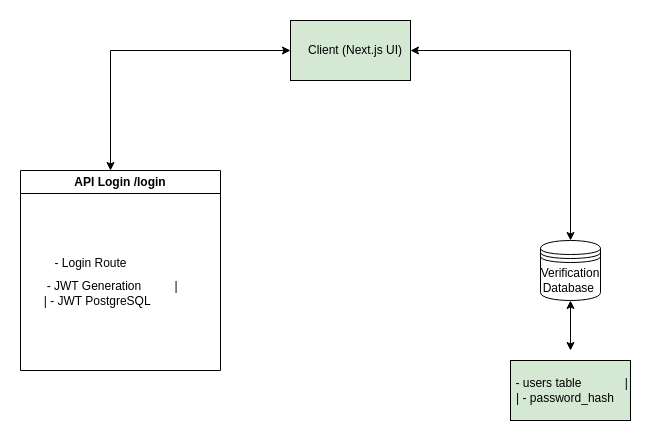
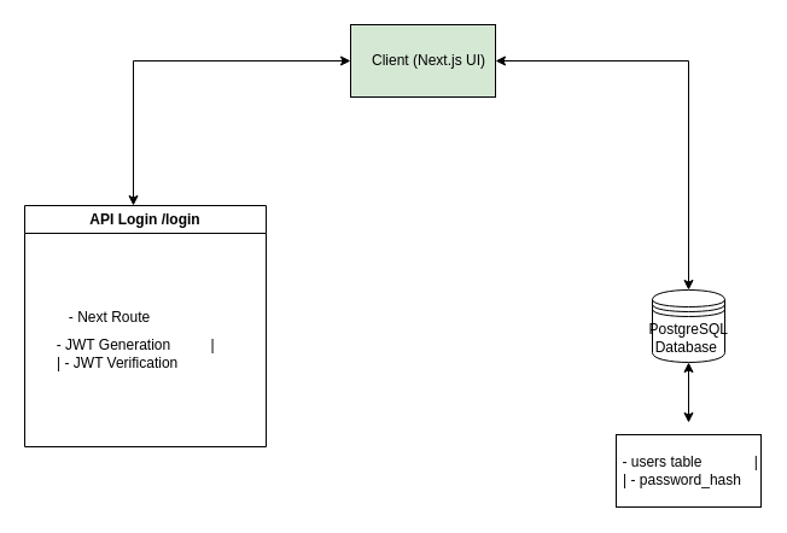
  <mxCell id="0" />
  <mxCell id="1" parent="0" />
  <mxCell id="2" value="&amp;nbsp; &amp;nbsp; Client (Next.js UI)&amp;nbsp;" style="rounded=0;whiteSpace=wrap;html=1;fillColor=#d5e8d4;" vertex="1" parent="1"><mxGeometry x="290" y="20" width="120" height="60" as="geometry" /></mxCell>
- <mxCell id="3" value="Verification Database&amp;nbsp;" style="shape=datastore;whiteSpace=wrap;html=1;" vertex="1" parent="1"><mxGeometry x="540" y="240" width="60" height="60" as="geometry" /></mxCell>
+ <mxCell id="3" value="PostgreSQL Database&amp;nbsp;" style="shape=datastore;whiteSpace=wrap;html=1;" vertex="1" parent="1"><mxGeometry x="540" y="240" width="60" height="60" as="geometry" /></mxCell>
  <mxCell id="4" value="API Login /login" style="swimlane;whiteSpace=wrap;html=1;" vertex="1" parent="1"><mxGeometry x="20" y="170" width="200" height="200" as="geometry" /></mxCell>
- <mxCell id="5" value="&lt;div&gt;&amp;nbsp;- JWT Generation&amp;nbsp; &amp;nbsp; &amp;nbsp; &amp;nbsp; &amp;nbsp; |&lt;/div&gt;&lt;div&gt;| - JWT PostgreSQL&amp;nbsp; &amp;nbsp; &amp;nbsp; &amp;nbsp;&amp;nbsp;&lt;/div&gt;" style="text;html=1;align=center;verticalAlign=middle;resizable=0;points=[];autosize=1;strokeColor=none;fillColor=none;" vertex="1" parent="4"><mxGeometry x="10" y="103" width="160" height="40" as="geometry" /></mxCell>
- <mxCell id="6" value="- Login Route" style="text;html=1;align=center;verticalAlign=middle;resizable=0;points=[];autosize=1;strokeColor=none;fillColor=none;" vertex="1" parent="1"><mxGeometry x="40" y="248" width="100" height="30" as="geometry" /></mxCell>
- <mxCell id="7" value="&lt;div&gt;&amp;nbsp;- users table&amp;nbsp; &amp;nbsp; &amp;nbsp; &amp;nbsp; &amp;nbsp; &amp;nbsp; &amp;nbsp;|&lt;/div&gt;&lt;div&gt;| - password_hash&amp;nbsp; &amp;nbsp;&lt;/div&gt;" style="rounded=0;whiteSpace=wrap;html=1;fillColor=#d5e8d4;" vertex="1" parent="1"><mxGeometry x="510" y="360" width="120" height="60" as="geometry" /></mxCell>
+ <mxCell id="5" value="&lt;div&gt;&amp;nbsp;- JWT Generation&amp;nbsp; &amp;nbsp; &amp;nbsp; &amp;nbsp; &amp;nbsp; |&lt;/div&gt;&lt;div&gt;| - JWT Verification&amp;nbsp; &amp;nbsp; &amp;nbsp; &amp;nbsp;&amp;nbsp;&lt;/div&gt;" style="text;html=1;align=center;verticalAlign=middle;resizable=0;points=[];autosize=1;strokeColor=none;fillColor=none;" vertex="1" parent="4"><mxGeometry x="10" y="103" width="160" height="40" as="geometry" /></mxCell>
+ <mxCell id="6" value="- Next Route" style="text;html=1;align=center;verticalAlign=middle;resizable=0;points=[];autosize=1;strokeColor=none;fillColor=none;" vertex="1" parent="1"><mxGeometry x="40" y="248" width="100" height="30" as="geometry" /></mxCell>
+ <mxCell id="7" value="&lt;div&gt;&amp;nbsp;- users table&amp;nbsp; &amp;nbsp; &amp;nbsp; &amp;nbsp; &amp;nbsp; &amp;nbsp; &amp;nbsp;|&lt;/div&gt;&lt;div&gt;| - password_hash&amp;nbsp; &amp;nbsp;&lt;/div&gt;" style="rounded=0;whiteSpace=wrap;html=1;" vertex="1" parent="1"><mxGeometry x="510" y="360" width="120" height="60" as="geometry" /></mxCell>
  <mxCell id="8" value="" style="endArrow=classic;startArrow=classic;html=1;rounded=0;entryX=0;entryY=0.5;entryDx=0;entryDy=0;" edge="1" parent="1" target="2"><mxGeometry width="50" height="50" relative="1" as="geometry"><mxPoint x="110" y="170" as="sourcePoint" /><mxPoint x="110" y="50" as="targetPoint" /><Array as="points"><mxPoint x="110" y="50" /></Array></mxGeometry></mxCell>
  <mxCell id="9" value="" style="endArrow=classic;startArrow=classic;html=1;rounded=0;entryX=0.5;entryY=0;entryDx=0;entryDy=0;" edge="1" parent="1" target="3"><mxGeometry width="50" height="50" relative="1" as="geometry"><mxPoint x="410" y="50" as="sourcePoint" /><mxPoint x="460" y="0" as="targetPoint" /><Array as="points"><mxPoint x="570" y="50" /></Array></mxGeometry></mxCell>
  <mxCell id="10" value="" style="endArrow=classic;startArrow=classic;html=1;rounded=0;" edge="1" parent="1"><mxGeometry width="50" height="50" relative="1" as="geometry"><mxPoint x="570" y="350" as="sourcePoint" /><mxPoint x="570" y="300" as="targetPoint" /></mxGeometry></mxCell>
